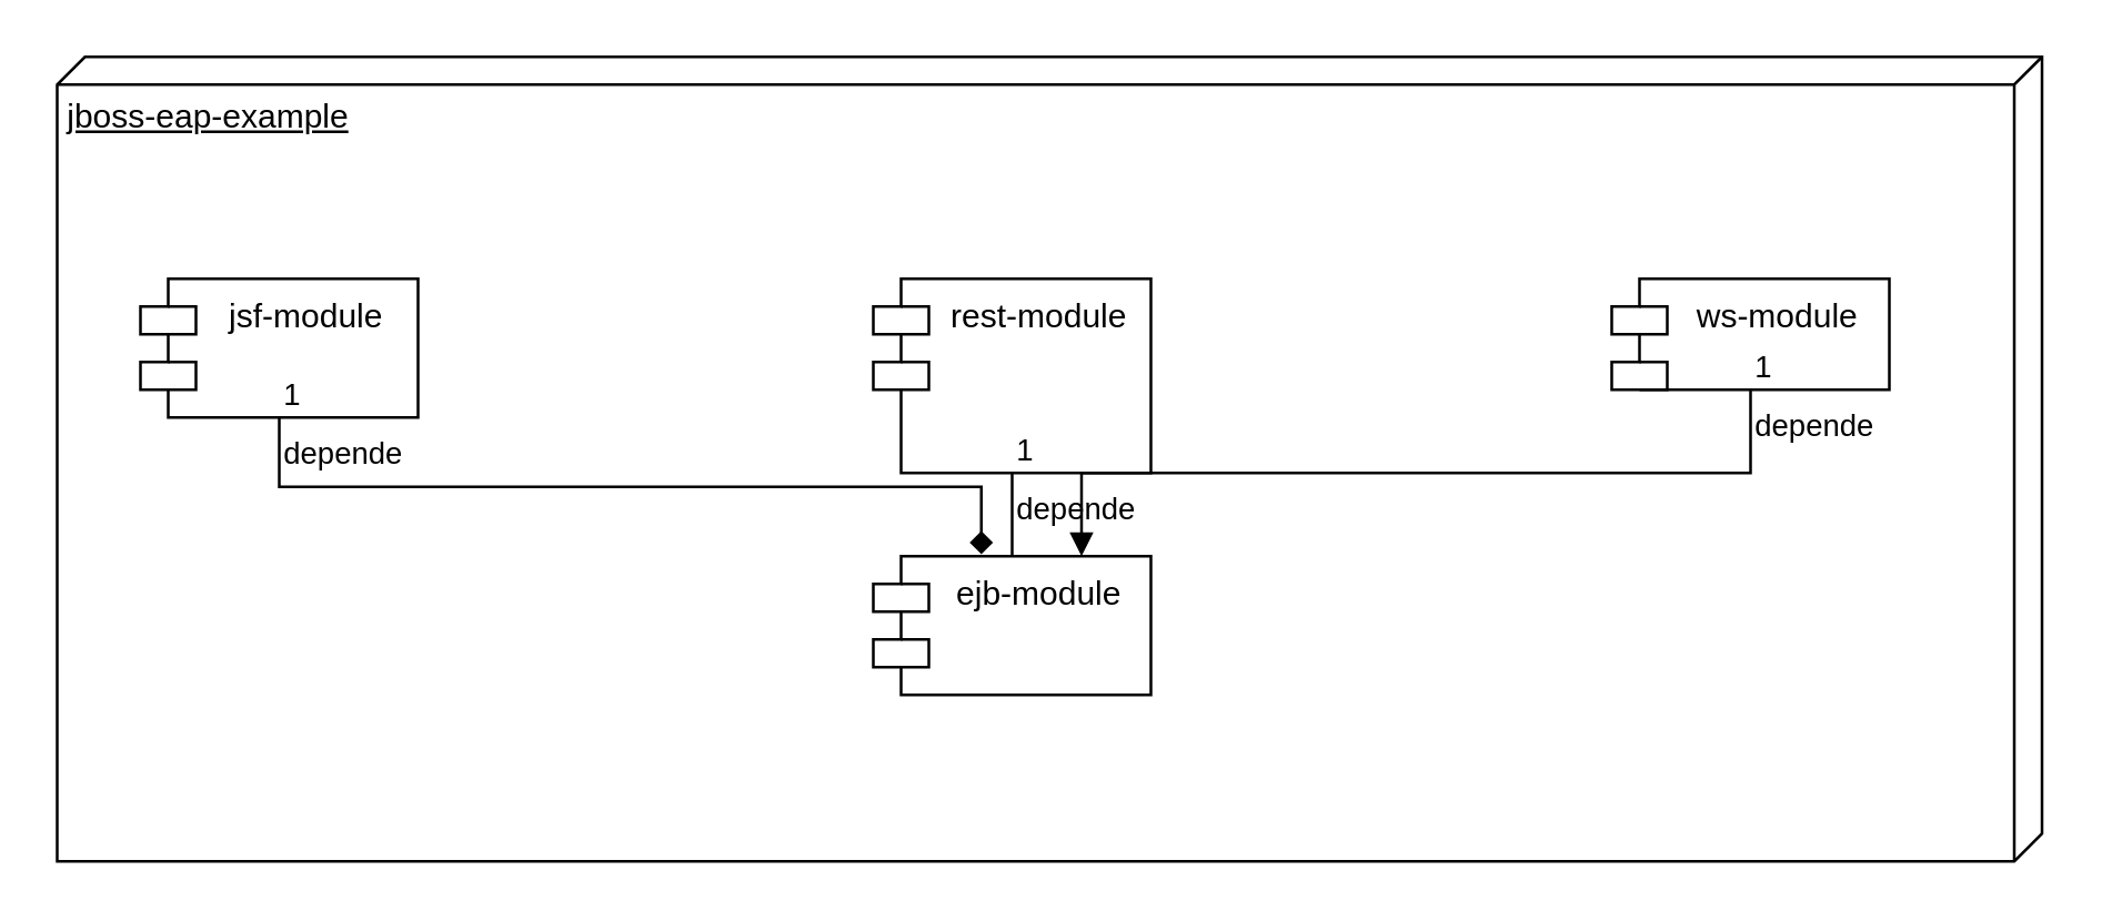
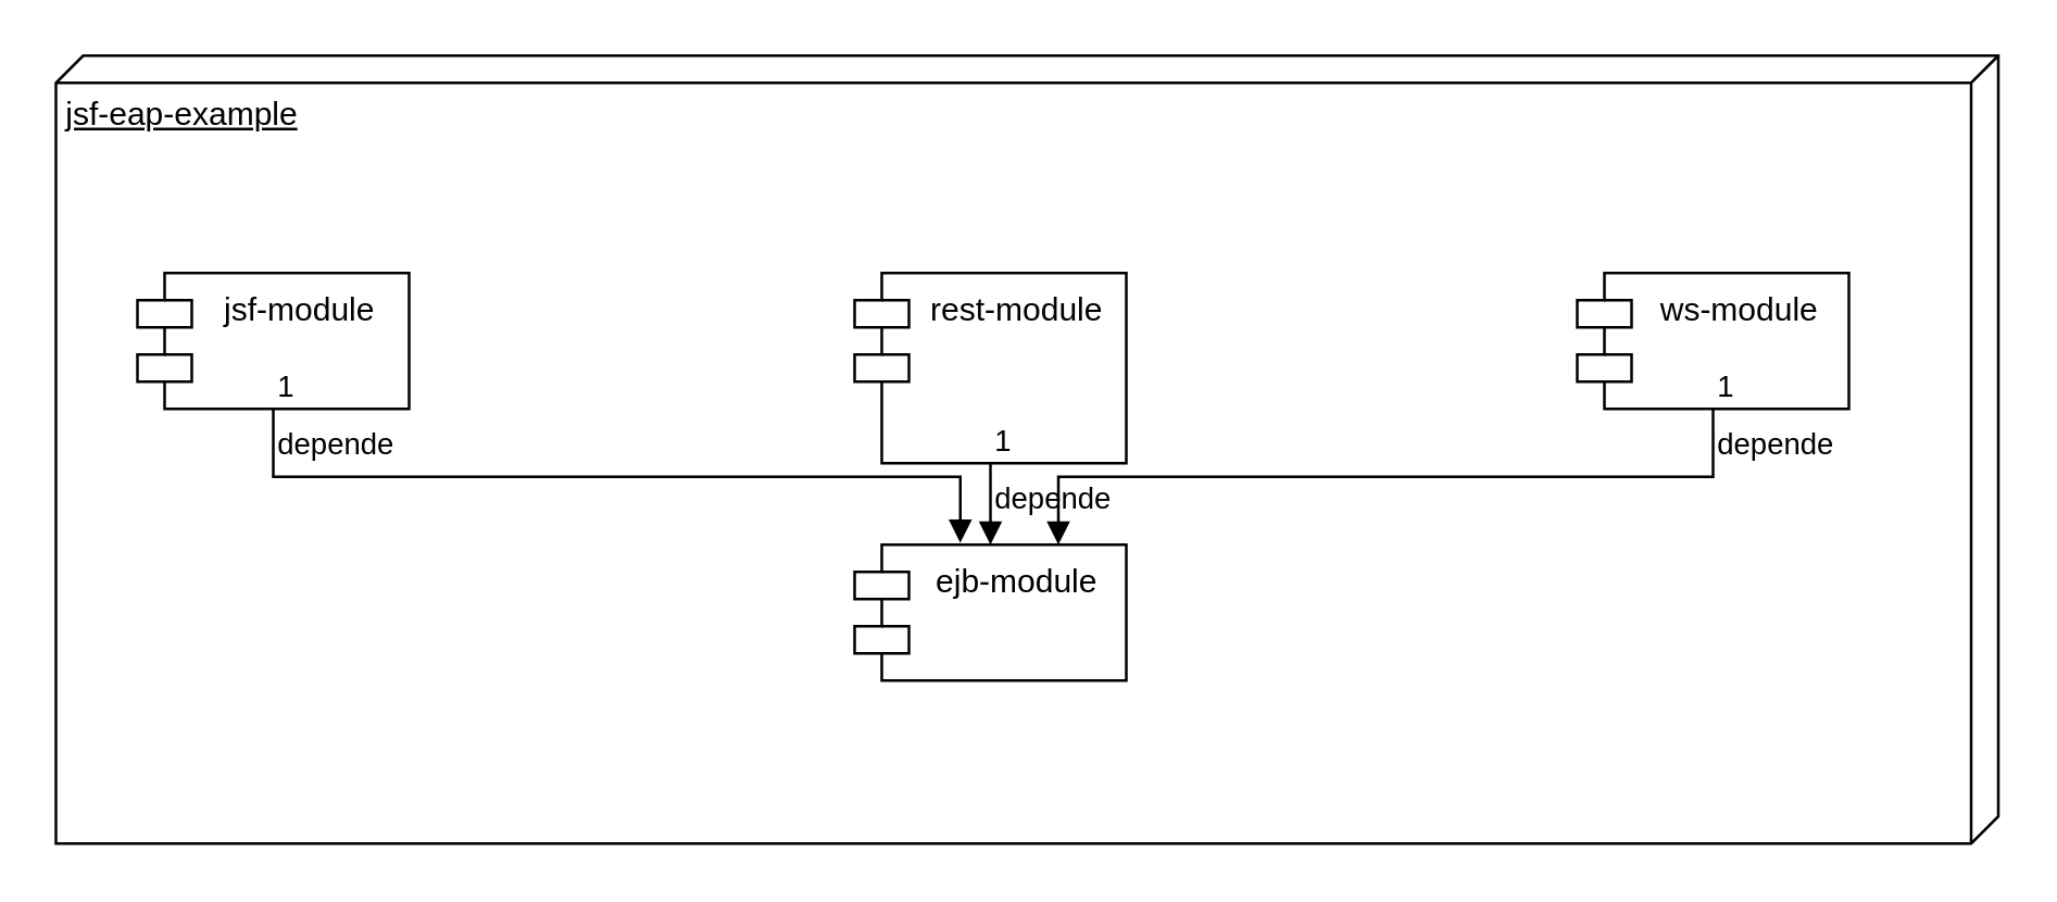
  <mxCell id="0" />
  <mxCell id="1" parent="0" />
- <mxCell id="2" value="jboss-eap-example" style="verticalAlign=top;align=left;spacingTop=8;spacingLeft=2;spacingRight=12;shape=cube;size=10;direction=south;fontStyle=4;html=1;whiteSpace=wrap;" vertex="1" parent="1"><mxGeometry x="20" y="20" width="715" height="290" as="geometry" /></mxCell>
+ <mxCell id="2" value="jsf-eap-example" style="verticalAlign=top;align=left;spacingTop=8;spacingLeft=2;spacingRight=12;shape=cube;size=10;direction=south;fontStyle=4;html=1;whiteSpace=wrap;" vertex="1" parent="1"><mxGeometry x="20" y="20" width="715" height="290" as="geometry" /></mxCell>
  <mxCell id="3" value="jsf-module" style="shape=module;align=left;spacingLeft=20;align=center;verticalAlign=top;whiteSpace=wrap;html=1;" vertex="1" parent="1"><mxGeometry x="50" y="100" width="100" height="50" as="geometry" /></mxCell>
  <mxCell id="4" value="rest-module" style="shape=module;align=left;spacingLeft=20;align=center;verticalAlign=top;whiteSpace=wrap;html=1;" vertex="1" parent="1"><mxGeometry x="314" y="100" width="100" height="70" as="geometry" /></mxCell>
- <mxCell id="5" value="ws-module" style="shape=module;align=left;spacingLeft=20;align=center;verticalAlign=top;whiteSpace=wrap;html=1;" vertex="1" parent="1"><mxGeometry x="580" y="100" width="100" height="40" as="geometry" /></mxCell>
+ <mxCell id="5" value="ws-module" style="shape=module;align=left;spacingLeft=20;align=center;verticalAlign=top;whiteSpace=wrap;html=1;" vertex="1" parent="1"><mxGeometry x="580" y="100" width="100" height="50" as="geometry" /></mxCell>
  <mxCell id="6" value="ejb-module" style="shape=module;align=left;spacingLeft=20;align=center;verticalAlign=top;whiteSpace=wrap;html=1;" vertex="1" parent="1"><mxGeometry x="314" y="200" width="100" height="50" as="geometry" /></mxCell>
- <mxCell id="7" value="depende" style="endArrow=diamond;endFill=1;html=1;edgeStyle=orthogonalEdgeStyle;align=left;verticalAlign=top;rounded=0;exitX=0.5;exitY=1;exitDx=0;exitDy=0;entryX=0.389;entryY=-0.014;entryDx=0;entryDy=0;entryPerimeter=0;" edge="1" parent="1" source="3" target="6"><mxGeometry x="-1" relative="1" as="geometry"><mxPoint x="280" y="360" as="sourcePoint" /><mxPoint x="440" y="360" as="targetPoint" /></mxGeometry></mxCell>
+ <mxCell id="7" value="depende" style="endArrow=block;endFill=1;html=1;edgeStyle=orthogonalEdgeStyle;align=left;verticalAlign=top;rounded=0;exitX=0.5;exitY=1;exitDx=0;exitDy=0;entryX=0.389;entryY=-0.014;entryDx=0;entryDy=0;entryPerimeter=0;" edge="1" parent="1" source="3" target="6"><mxGeometry x="-1" relative="1" as="geometry"><mxPoint x="280" y="360" as="sourcePoint" /><mxPoint x="440" y="360" as="targetPoint" /></mxGeometry></mxCell>
  <mxCell id="8" value="1" style="edgeLabel;resizable=0;html=1;align=left;verticalAlign=bottom;" connectable="0" vertex="1" parent="7"><mxGeometry x="-1" relative="1" as="geometry" /></mxCell>
- <mxCell id="9" value="depende" style="endArrow=none;endFill=1;html=1;edgeStyle=orthogonalEdgeStyle;align=left;verticalAlign=top;rounded=0;exitX=0.5;exitY=1;exitDx=0;exitDy=0;entryX=0.5;entryY=0;entryDx=0;entryDy=0;" edge="1" parent="1" source="4" target="6"><mxGeometry x="-1" relative="1" as="geometry"><mxPoint x="280" y="360" as="sourcePoint" /><mxPoint x="440" y="360" as="targetPoint" /></mxGeometry></mxCell>
+ <mxCell id="9" value="depende" style="endArrow=block;endFill=1;html=1;edgeStyle=orthogonalEdgeStyle;align=left;verticalAlign=top;rounded=0;exitX=0.5;exitY=1;exitDx=0;exitDy=0;entryX=0.5;entryY=0;entryDx=0;entryDy=0;" edge="1" parent="1" source="4" target="6"><mxGeometry x="-1" relative="1" as="geometry"><mxPoint x="280" y="360" as="sourcePoint" /><mxPoint x="440" y="360" as="targetPoint" /></mxGeometry></mxCell>
  <mxCell id="10" value="1" style="edgeLabel;resizable=0;html=1;align=left;verticalAlign=bottom;" connectable="0" vertex="1" parent="9"><mxGeometry x="-1" relative="1" as="geometry" /></mxCell>
  <mxCell id="11" value="depende" style="endArrow=block;endFill=1;html=1;edgeStyle=orthogonalEdgeStyle;align=left;verticalAlign=top;rounded=0;exitX=0.5;exitY=1;exitDx=0;exitDy=0;entryX=0.75;entryY=0;entryDx=0;entryDy=0;" edge="1" parent="1" source="5" target="6"><mxGeometry x="-1" relative="1" as="geometry"><mxPoint x="280" y="360" as="sourcePoint" /><mxPoint x="440" y="360" as="targetPoint" /></mxGeometry></mxCell>
  <mxCell id="12" value="1" style="edgeLabel;resizable=0;html=1;align=left;verticalAlign=bottom;" connectable="0" vertex="1" parent="11"><mxGeometry x="-1" relative="1" as="geometry" /></mxCell>
